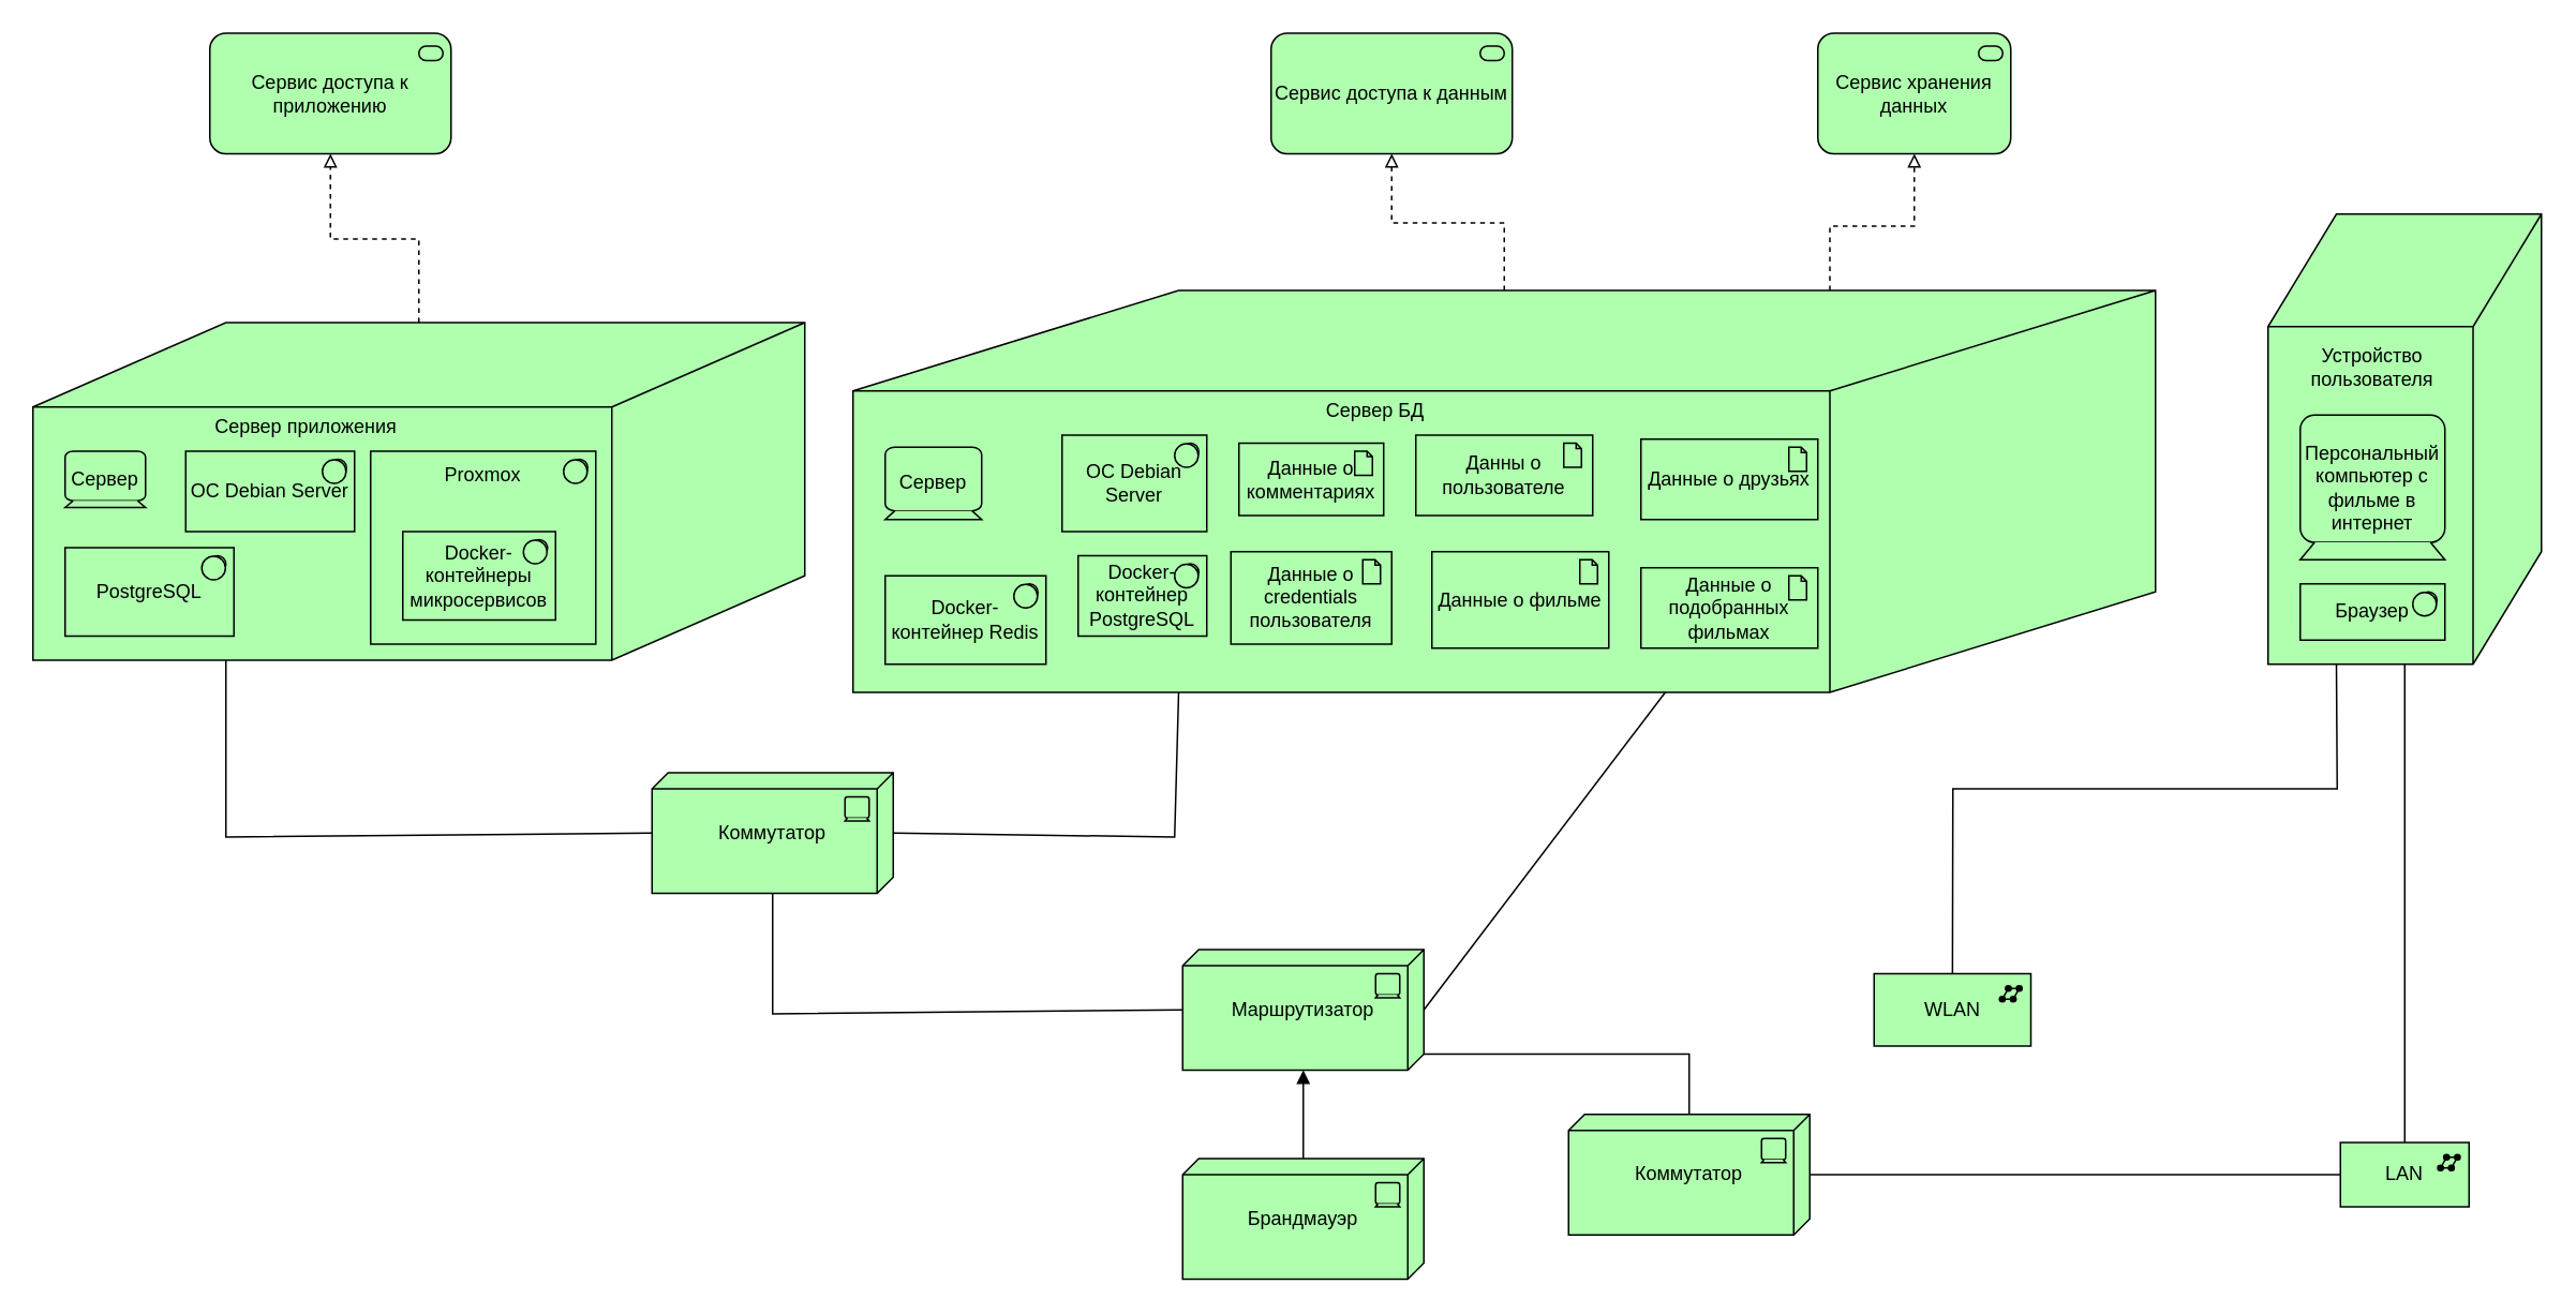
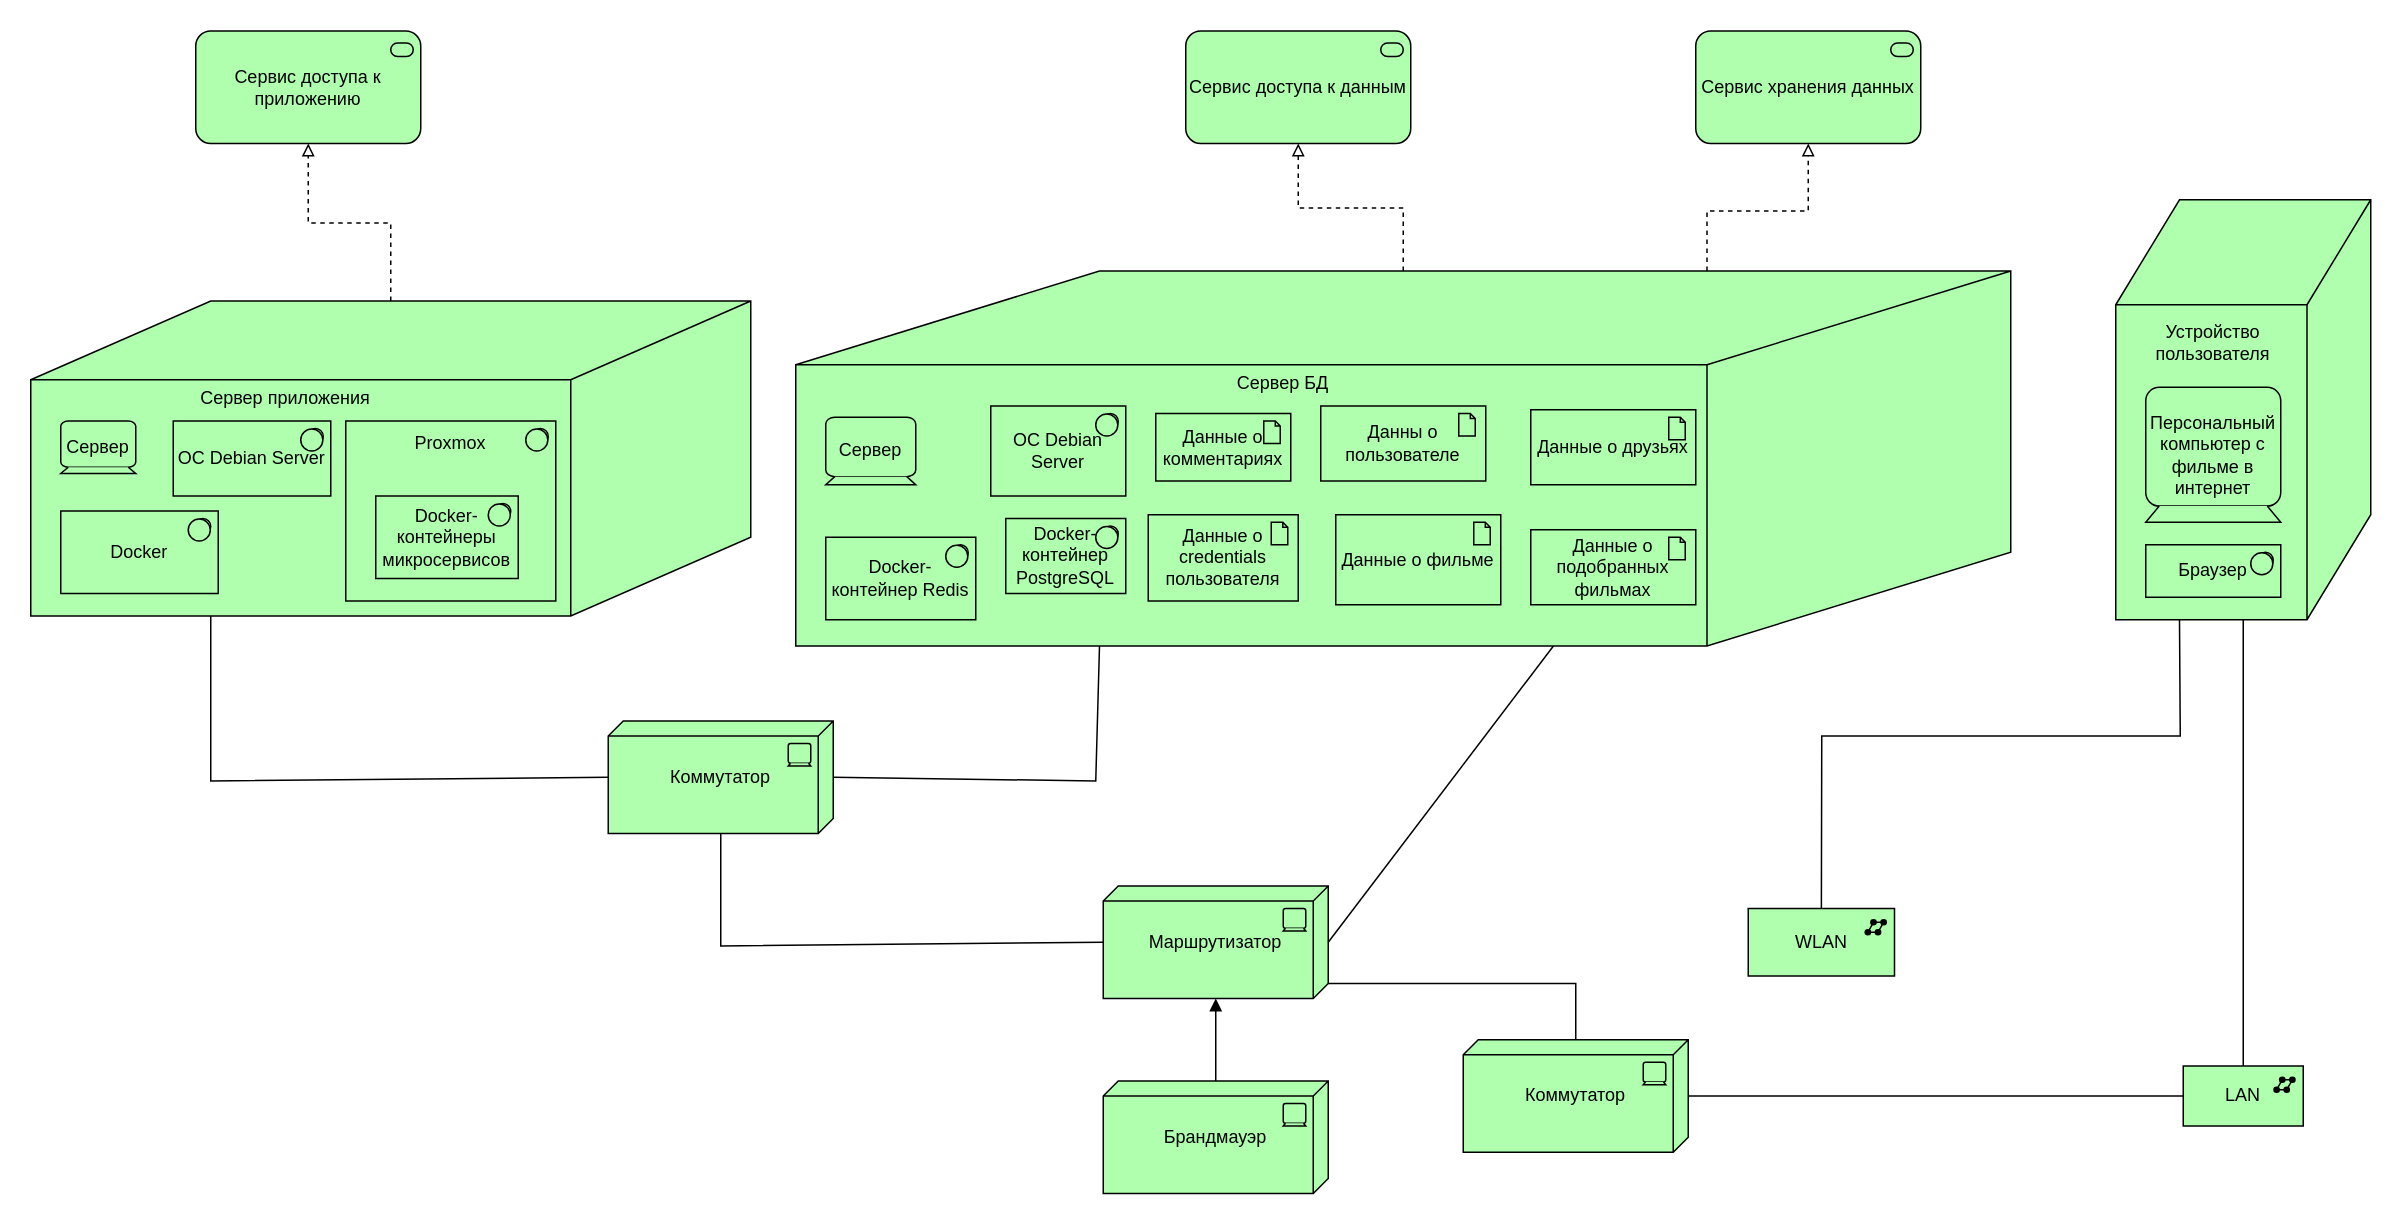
  <mxCell id="0" />
  <mxCell id="1" parent="0" />
  <mxCell id="2" value="" style="html=1;outlineConnect=0;whiteSpace=wrap;fillColor=#AFFFAF;shape=mxgraph.archimate3.node;" vertex="1" parent="1"><mxGeometry x="20" y="200" width="480" height="210" as="geometry" /></mxCell>
  <mxCell id="3" value="Сервис доступа к приложению" style="html=1;outlineConnect=0;whiteSpace=wrap;fillColor=#AFFFAF;shape=mxgraph.archimate3.application;appType=serv;archiType=rounded" vertex="1" parent="1"><mxGeometry x="130" y="20" width="150" height="75" as="geometry" /></mxCell>
  <mxCell id="4" value="Сервис доступа к данным" style="html=1;outlineConnect=0;whiteSpace=wrap;fillColor=#AFFFAF;shape=mxgraph.archimate3.application;appType=serv;archiType=rounded" vertex="1" parent="1"><mxGeometry x="790" y="20" width="150" height="75" as="geometry" /></mxCell>
- <mxCell id="5" value="Сервис хранения данных" style="html=1;outlineConnect=0;whiteSpace=wrap;fillColor=#AFFFAF;shape=mxgraph.archimate3.application;appType=serv;archiType=rounded" vertex="1" parent="1"><mxGeometry x="1130" y="20" width="120" height="75" as="geometry" /></mxCell>
+ <mxCell id="5" value="Сервис хранения данных" style="html=1;outlineConnect=0;whiteSpace=wrap;fillColor=#AFFFAF;shape=mxgraph.archimate3.application;appType=serv;archiType=rounded" vertex="1" parent="1"><mxGeometry x="1130" y="20" width="150" height="75" as="geometry" /></mxCell>
  <mxCell id="6" value="Сервер" style="html=1;outlineConnect=0;whiteSpace=wrap;fillColor=#AFFFAF;shape=mxgraph.archimate3.device;" vertex="1" parent="1"><mxGeometry x="40" y="280" width="50" height="35" as="geometry" /></mxCell>
  <mxCell id="7" value="Сервер приложения" style="text;html=1;strokeColor=none;fillColor=none;align=center;verticalAlign=middle;whiteSpace=wrap;rounded=0;" vertex="1" parent="1"><mxGeometry x="120" y="250" width="140" height="30" as="geometry" /></mxCell>
  <mxCell id="8" value="ОС Debian Server" style="html=1;outlineConnect=0;whiteSpace=wrap;fillColor=#AFFFAF;shape=mxgraph.archimate3.application;appType=sysSw;archiType=square;" vertex="1" parent="1"><mxGeometry x="115" y="280" width="105" height="50" as="geometry" /></mxCell>
  <mxCell id="9" value="" style="html=1;outlineConnect=0;whiteSpace=wrap;fillColor=#AFFFAF;shape=mxgraph.archimate3.application;appType=sysSw;archiType=square;" vertex="1" parent="1"><mxGeometry x="230" y="280" width="140" height="120" as="geometry" /></mxCell>
- <mxCell id="10" value="PostgreSQL" style="html=1;outlineConnect=0;whiteSpace=wrap;fillColor=#AFFFAF;shape=mxgraph.archimate3.application;appType=sysSw;archiType=square;" vertex="1" parent="1"><mxGeometry x="40" y="340" width="105" height="55" as="geometry" /></mxCell>
+ <mxCell id="10" value="Docker" style="html=1;outlineConnect=0;whiteSpace=wrap;fillColor=#AFFFAF;shape=mxgraph.archimate3.application;appType=sysSw;archiType=square;" vertex="1" parent="1"><mxGeometry x="40" y="340" width="105" height="55" as="geometry" /></mxCell>
  <mxCell id="11" value="Docker-контейнеры микросервисов" style="html=1;outlineConnect=0;whiteSpace=wrap;fillColor=#AFFFAF;shape=mxgraph.archimate3.application;appType=sysSw;archiType=square;" vertex="1" parent="1"><mxGeometry x="250" y="330" width="95" height="55" as="geometry" /></mxCell>
  <mxCell id="12" value="Proxmox" style="text;html=1;strokeColor=none;fillColor=none;align=center;verticalAlign=middle;whiteSpace=wrap;rounded=0;" vertex="1" parent="1"><mxGeometry x="270" y="280" width="60" height="30" as="geometry" /></mxCell>
  <mxCell id="13" value="Коммутатор" style="html=1;outlineConnect=0;whiteSpace=wrap;fillColor=#AFFFAF;shape=mxgraph.archimate3.tech;techType=device;" vertex="1" parent="1"><mxGeometry x="405" y="480" width="150" height="75" as="geometry" /></mxCell>
  <mxCell id="14" value="Брандмауэр" style="html=1;outlineConnect=0;whiteSpace=wrap;fillColor=#AFFFAF;shape=mxgraph.archimate3.tech;techType=device;" vertex="1" parent="1"><mxGeometry x="735" y="720" width="150" height="75" as="geometry" /></mxCell>
  <mxCell id="15" value="Маршрутизатор" style="html=1;outlineConnect=0;whiteSpace=wrap;fillColor=#AFFFAF;shape=mxgraph.archimate3.tech;techType=device;" vertex="1" parent="1"><mxGeometry x="735" y="590" width="150" height="75" as="geometry" /></mxCell>
  <mxCell id="16" value="Коммутатор" style="html=1;outlineConnect=0;whiteSpace=wrap;fillColor=#AFFFAF;shape=mxgraph.archimate3.tech;techType=device;" vertex="1" parent="1"><mxGeometry x="975" y="692.5" width="150" height="75" as="geometry" /></mxCell>
  <mxCell id="17" value="LAN" style="html=1;outlineConnect=0;whiteSpace=wrap;fillColor=#AFFFAF;shape=mxgraph.archimate3.application;appType=netw;archiType=square;" vertex="1" parent="1"><mxGeometry x="1455" y="710" width="80" height="40" as="geometry" /></mxCell>
  <mxCell id="18" value="" style="html=1;outlineConnect=0;whiteSpace=wrap;fillColor=#AFFFAF;shape=mxgraph.archimate3.node;" vertex="1" parent="1"><mxGeometry x="1410" y="132.5" width="170" height="280" as="geometry" /></mxCell>
  <mxCell id="19" value="Устройство пользователя" style="text;html=1;strokeColor=none;fillColor=none;align=center;verticalAlign=middle;whiteSpace=wrap;rounded=0;" vertex="1" parent="1"><mxGeometry x="1430" y="212.5" width="90" height="30" as="geometry" /></mxCell>
  <mxCell id="20" value="Персональный компьютер с фильме в интернет" style="html=1;outlineConnect=0;whiteSpace=wrap;fillColor=#AFFFAF;shape=mxgraph.archimate3.device;" vertex="1" parent="1"><mxGeometry x="1430" y="257.5" width="90" height="90" as="geometry" /></mxCell>
  <mxCell id="21" value="Браузер" style="html=1;outlineConnect=0;whiteSpace=wrap;fillColor=#AFFFAF;shape=mxgraph.archimate3.application;appType=sysSw;archiType=square;" vertex="1" parent="1"><mxGeometry x="1430" y="362.5" width="90" height="35" as="geometry" /></mxCell>
  <mxCell id="22" value="" style="endArrow=none;html=1;rounded=0;entryX=0.25;entryY=1;entryDx=0;entryDy=0;entryPerimeter=0;exitX=0.5;exitY=0;exitDx=0;exitDy=0;exitPerimeter=0;" edge="1" parent="1" source="42" target="18"><mxGeometry width="50" height="50" relative="1" as="geometry"><mxPoint x="640" y="610" as="sourcePoint" /><mxPoint x="480" y="660" as="targetPoint" /><Array as="points"><mxPoint x="1214" y="490" /><mxPoint x="1453" y="490" /></Array></mxGeometry></mxCell>
  <mxCell id="23" value="" style="endArrow=none;html=1;rounded=0;exitX=1;exitY=0.5;exitDx=0;exitDy=0;exitPerimeter=0;" edge="1" parent="1" source="15" target="34"><mxGeometry width="50" height="50" relative="1" as="geometry"><mxPoint x="650" y="730" as="sourcePoint" /><mxPoint x="700" y="680" as="targetPoint" /></mxGeometry></mxCell>
  <mxCell id="24" value="" style="endArrow=none;html=1;rounded=0;entryX=0;entryY=0.5;entryDx=0;entryDy=0;entryPerimeter=0;exitX=1;exitY=0.5;exitDx=0;exitDy=0;exitPerimeter=0;" edge="1" parent="1" source="16" target="17"><mxGeometry width="50" height="50" relative="1" as="geometry"><mxPoint x="650" y="730" as="sourcePoint" /><mxPoint x="700" y="680" as="targetPoint" /></mxGeometry></mxCell>
  <mxCell id="25" value="" style="endArrow=none;html=1;rounded=0;exitX=0.5;exitY=0;exitDx=0;exitDy=0;exitPerimeter=0;entryX=1;entryY=1;entryDx=0;entryDy=-10;entryPerimeter=0;" edge="1" parent="1" source="16" target="15"><mxGeometry width="50" height="50" relative="1" as="geometry"><mxPoint x="650" y="730" as="sourcePoint" /><mxPoint x="700" y="680" as="targetPoint" /><Array as="points"><mxPoint x="1050" y="655" /></Array></mxGeometry></mxCell>
  <mxCell id="26" value="" style="endArrow=block;html=1;rounded=0;entryX=0.5;entryY=1;entryDx=0;entryDy=0;entryPerimeter=0;exitX=0.5;exitY=0;exitDx=0;exitDy=0;exitPerimeter=0;" edge="1" parent="1" source="14" target="15"><mxGeometry width="50" height="50" relative="1" as="geometry"><mxPoint x="650" y="730" as="sourcePoint" /><mxPoint x="700" y="680" as="targetPoint" /><Array as="points" /></mxGeometry></mxCell>
  <mxCell id="27" value="" style="endArrow=none;html=1;rounded=0;entryX=0.25;entryY=1;entryDx=0;entryDy=0;entryPerimeter=0;exitX=0;exitY=0.5;exitDx=0;exitDy=0;exitPerimeter=0;" edge="1" parent="1" source="13" target="2"><mxGeometry width="50" height="50" relative="1" as="geometry"><mxPoint x="430" y="620" as="sourcePoint" /><mxPoint x="480" y="570" as="targetPoint" /><Array as="points"><mxPoint x="140" y="520" /></Array></mxGeometry></mxCell>
  <mxCell id="28" value="" style="endArrow=none;html=1;rounded=0;exitX=0.5;exitY=1;exitDx=0;exitDy=0;exitPerimeter=0;entryX=0;entryY=0.5;entryDx=0;entryDy=0;entryPerimeter=0;" edge="1" parent="1" source="13" target="15"><mxGeometry width="50" height="50" relative="1" as="geometry"><mxPoint x="755" y="550" as="sourcePoint" /><mxPoint x="805" y="500" as="targetPoint" /><Array as="points"><mxPoint x="480" y="630" /></Array></mxGeometry></mxCell>
  <mxCell id="29" value="" style="html=1;outlineConnect=0;whiteSpace=wrap;fillColor=#AFFFAF;shape=mxgraph.archimate3.node;" vertex="1" parent="1"><mxGeometry x="530" y="180" width="810" height="250" as="geometry" /></mxCell>
  <mxCell id="30" value="Данны о пользователе" style="html=1;outlineConnect=0;whiteSpace=wrap;fillColor=#AFFFAF;shape=mxgraph.archimate3.application;appType=artifact;archiType=square;" vertex="1" parent="1"><mxGeometry x="880" y="270" width="110" height="50" as="geometry" /></mxCell>
  <mxCell id="31" value="Данные о фильме" style="html=1;outlineConnect=0;whiteSpace=wrap;fillColor=#AFFFAF;shape=mxgraph.archimate3.application;appType=artifact;archiType=square;" vertex="1" parent="1"><mxGeometry x="890" y="342.5" width="110" height="60" as="geometry" /></mxCell>
  <mxCell id="32" value="Данные о credentials пользователя" style="html=1;outlineConnect=0;whiteSpace=wrap;fillColor=#AFFFAF;shape=mxgraph.archimate3.application;appType=artifact;archiType=square;" vertex="1" parent="1"><mxGeometry x="765" y="342.5" width="100" height="57.5" as="geometry" /></mxCell>
  <mxCell id="33" value="Данные о друзьях" style="html=1;outlineConnect=0;whiteSpace=wrap;fillColor=#AFFFAF;shape=mxgraph.archimate3.application;appType=artifact;archiType=square;" vertex="1" parent="1"><mxGeometry x="1020" y="272.5" width="110" height="50" as="geometry" /></mxCell>
  <mxCell id="34" value="Данные о подобранных фильмах" style="html=1;outlineConnect=0;whiteSpace=wrap;fillColor=#AFFFAF;shape=mxgraph.archimate3.application;appType=artifact;archiType=square;" vertex="1" parent="1"><mxGeometry x="1020" y="352.5" width="110" height="50" as="geometry" /></mxCell>
  <mxCell id="35" value="Данные о комментариях" style="html=1;outlineConnect=0;whiteSpace=wrap;fillColor=#AFFFAF;shape=mxgraph.archimate3.application;appType=artifact;archiType=square;" vertex="1" parent="1"><mxGeometry x="770" y="275" width="90" height="45" as="geometry" /></mxCell>
  <mxCell id="36" value="Сервер" style="html=1;outlineConnect=0;whiteSpace=wrap;fillColor=#AFFFAF;shape=mxgraph.archimate3.device;" vertex="1" parent="1"><mxGeometry x="550" y="277.5" width="60" height="45" as="geometry" /></mxCell>
  <mxCell id="37" value="ОС Debian Server" style="html=1;outlineConnect=0;whiteSpace=wrap;fillColor=#AFFFAF;shape=mxgraph.archimate3.application;appType=sysSw;archiType=square;" vertex="1" parent="1"><mxGeometry x="660" y="270" width="90" height="60" as="geometry" /></mxCell>
  <mxCell id="38" value="Docker-контейнер PostgreSQL" style="html=1;outlineConnect=0;whiteSpace=wrap;fillColor=#AFFFAF;shape=mxgraph.archimate3.application;appType=sysSw;archiType=square;" vertex="1" parent="1"><mxGeometry x="670" y="345" width="80" height="50" as="geometry" /></mxCell>
  <mxCell id="39" value="Docker-контейнер Redis" style="html=1;outlineConnect=0;whiteSpace=wrap;fillColor=#AFFFAF;shape=mxgraph.archimate3.application;appType=sysSw;archiType=square;" vertex="1" parent="1"><mxGeometry x="550" y="357.5" width="100" height="55" as="geometry" /></mxCell>
  <mxCell id="40" value="Сервер БД" style="text;html=1;strokeColor=none;fillColor=none;align=center;verticalAlign=middle;whiteSpace=wrap;rounded=0;" vertex="1" parent="1"><mxGeometry x="800" y="240" width="110" height="30" as="geometry" /></mxCell>
  <mxCell id="41" value="" style="endArrow=none;html=1;rounded=0;entryX=1;entryY=0.5;entryDx=0;entryDy=0;entryPerimeter=0;exitX=0.25;exitY=1;exitDx=0;exitDy=0;exitPerimeter=0;" edge="1" parent="1" source="29" target="13"><mxGeometry width="50" height="50" relative="1" as="geometry"><mxPoint x="820" y="460" as="sourcePoint" /><mxPoint x="870" y="410" as="targetPoint" /><Array as="points"><mxPoint x="730" y="520" /></Array></mxGeometry></mxCell>
  <mxCell id="42" value="WLAN" style="html=1;outlineConnect=0;whiteSpace=wrap;fillColor=#AFFFAF;shape=mxgraph.archimate3.application;appType=netw;archiType=square;" vertex="1" parent="1"><mxGeometry x="1165" y="605" width="97.5" height="45" as="geometry" /></mxCell>
  <mxCell id="43" value="" style="endArrow=none;html=1;rounded=0;exitX=0.5;exitY=1;exitDx=0;exitDy=0;exitPerimeter=0;entryX=0.5;entryY=0;entryDx=0;entryDy=0;entryPerimeter=0;" edge="1" parent="1" source="18" target="17"><mxGeometry width="50" height="50" relative="1" as="geometry"><mxPoint x="1080" y="410" as="sourcePoint" /><mxPoint x="1130" y="360" as="targetPoint" /></mxGeometry></mxCell>
  <mxCell id="44" value="" style="edgeStyle=elbowEdgeStyle;html=1;endArrow=block;elbow=vertical;endFill=0;dashed=1;rounded=0;exitX=0.5;exitY=0;exitDx=0;exitDy=0;exitPerimeter=0;entryX=0.5;entryY=1;entryDx=0;entryDy=0;entryPerimeter=0;" edge="1" parent="1" source="2" target="3"><mxGeometry width="160" relative="1" as="geometry"><mxPoint x="780" y="360" as="sourcePoint" /><mxPoint x="940" y="360" as="targetPoint" /></mxGeometry></mxCell>
  <mxCell id="45" value="" style="edgeStyle=elbowEdgeStyle;html=1;endArrow=block;elbow=vertical;endFill=0;dashed=1;rounded=0;exitX=0.5;exitY=0;exitDx=0;exitDy=0;exitPerimeter=0;entryX=0.5;entryY=1;entryDx=0;entryDy=0;entryPerimeter=0;" edge="1" parent="1" source="29" target="4"><mxGeometry width="160" relative="1" as="geometry"><mxPoint x="780" y="360" as="sourcePoint" /><mxPoint x="940" y="360" as="targetPoint" /></mxGeometry></mxCell>
  <mxCell id="46" value="" style="edgeStyle=elbowEdgeStyle;html=1;endArrow=block;elbow=vertical;endFill=0;dashed=1;rounded=0;exitX=0.75;exitY=0;exitDx=0;exitDy=0;exitPerimeter=0;entryX=0.5;entryY=1;entryDx=0;entryDy=0;entryPerimeter=0;" edge="1" parent="1" source="29" target="5"><mxGeometry width="160" relative="1" as="geometry"><mxPoint x="780" y="360" as="sourcePoint" /><mxPoint x="1090" y="40" as="targetPoint" /><Array as="points"><mxPoint x="1170" y="140" /></Array></mxGeometry></mxCell>
